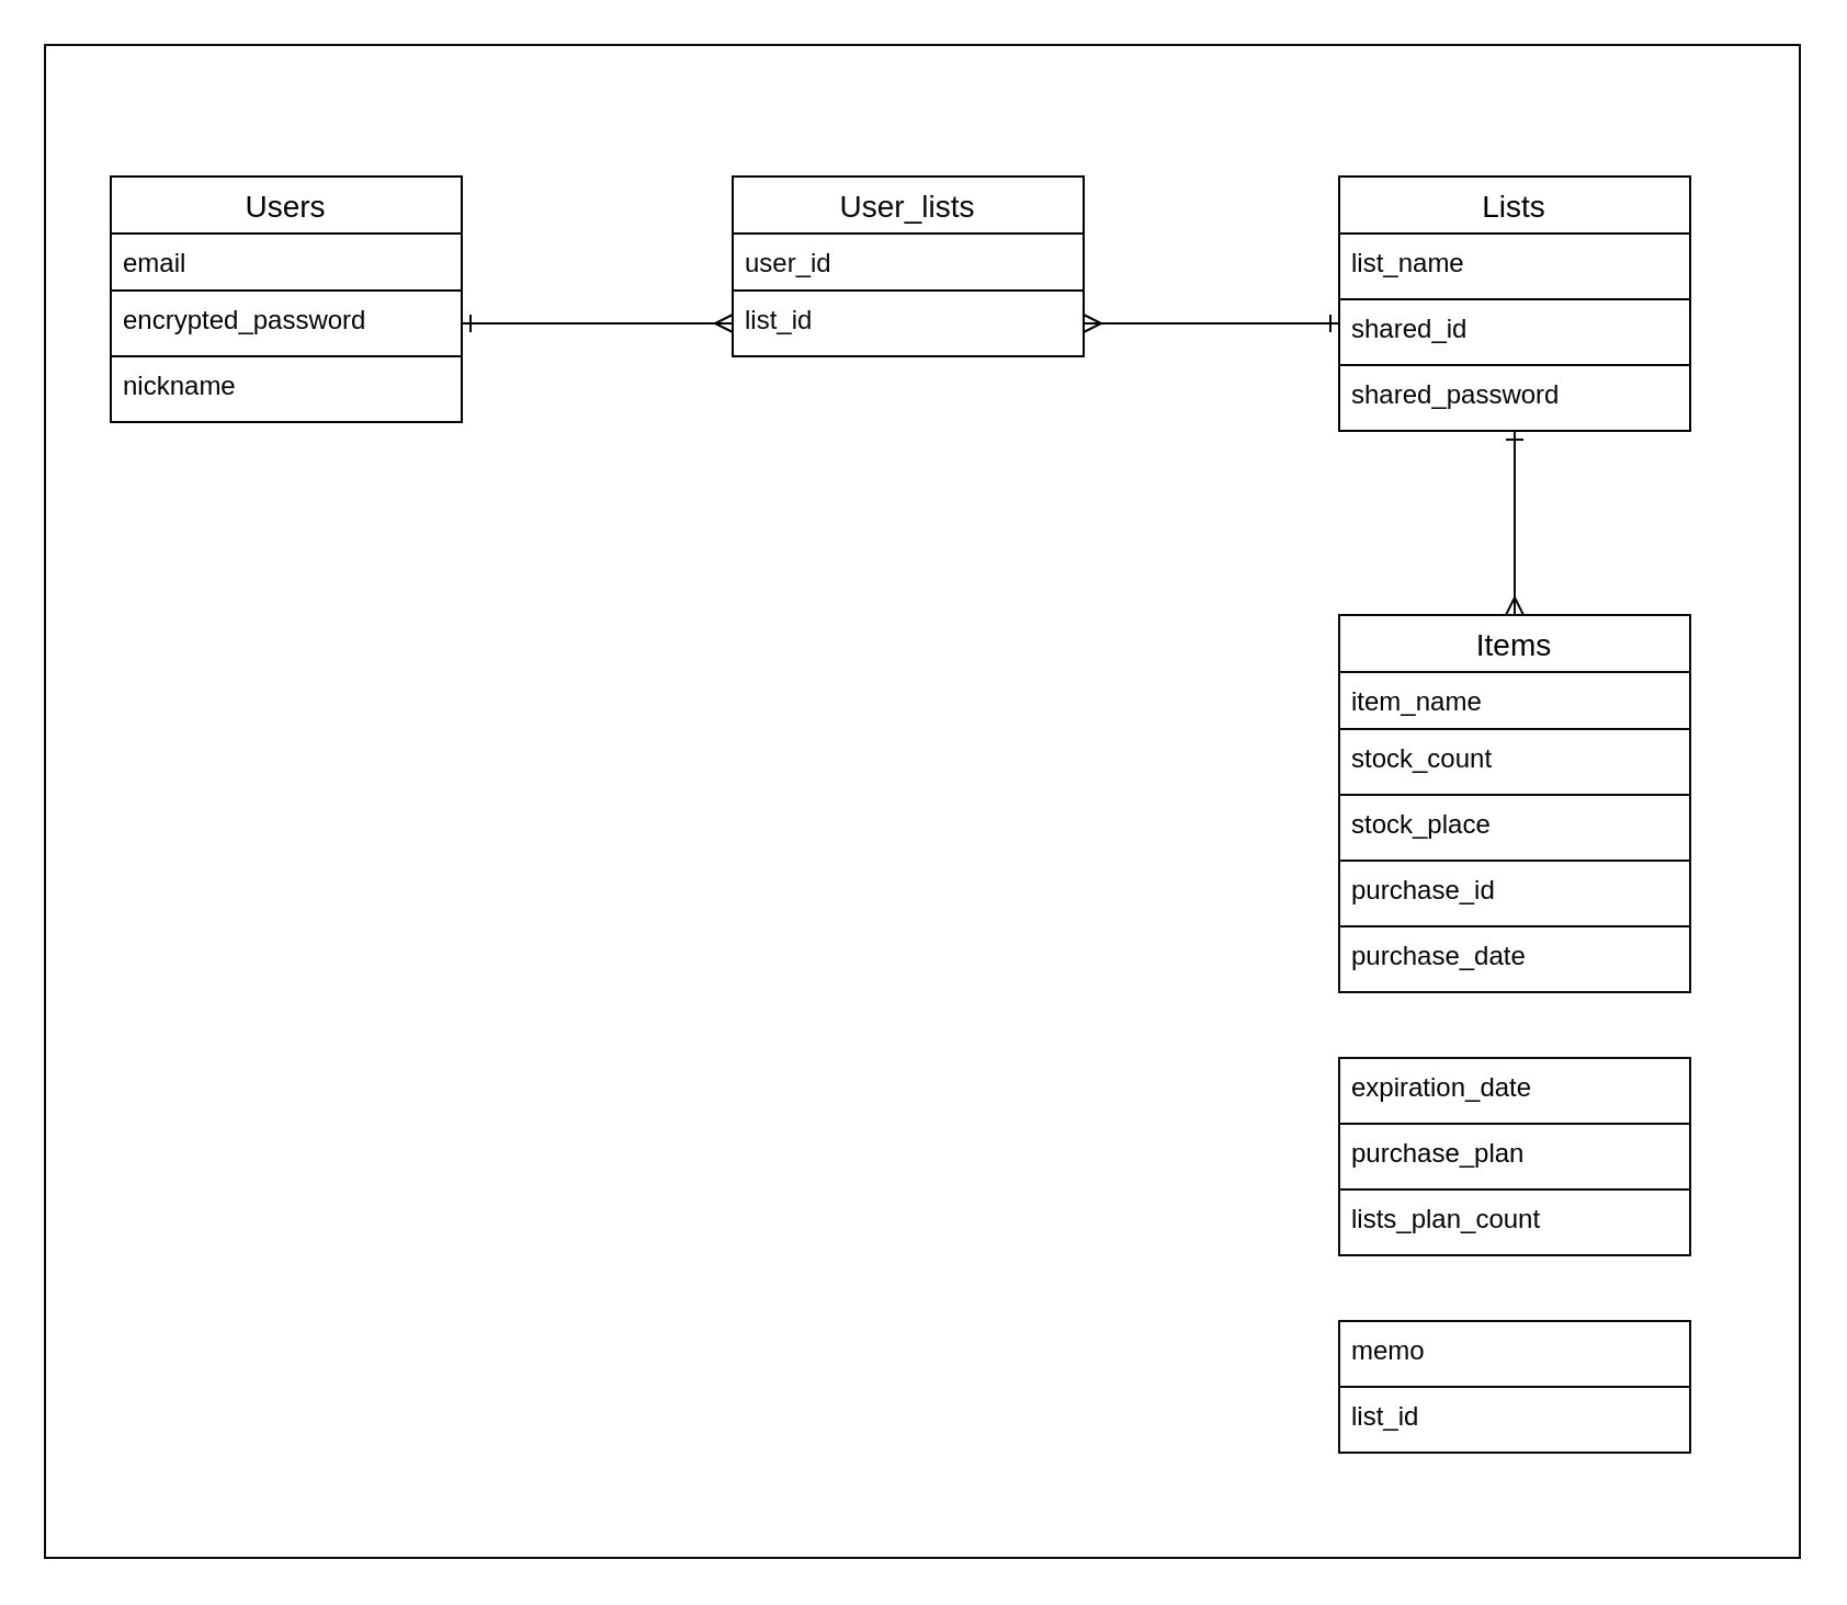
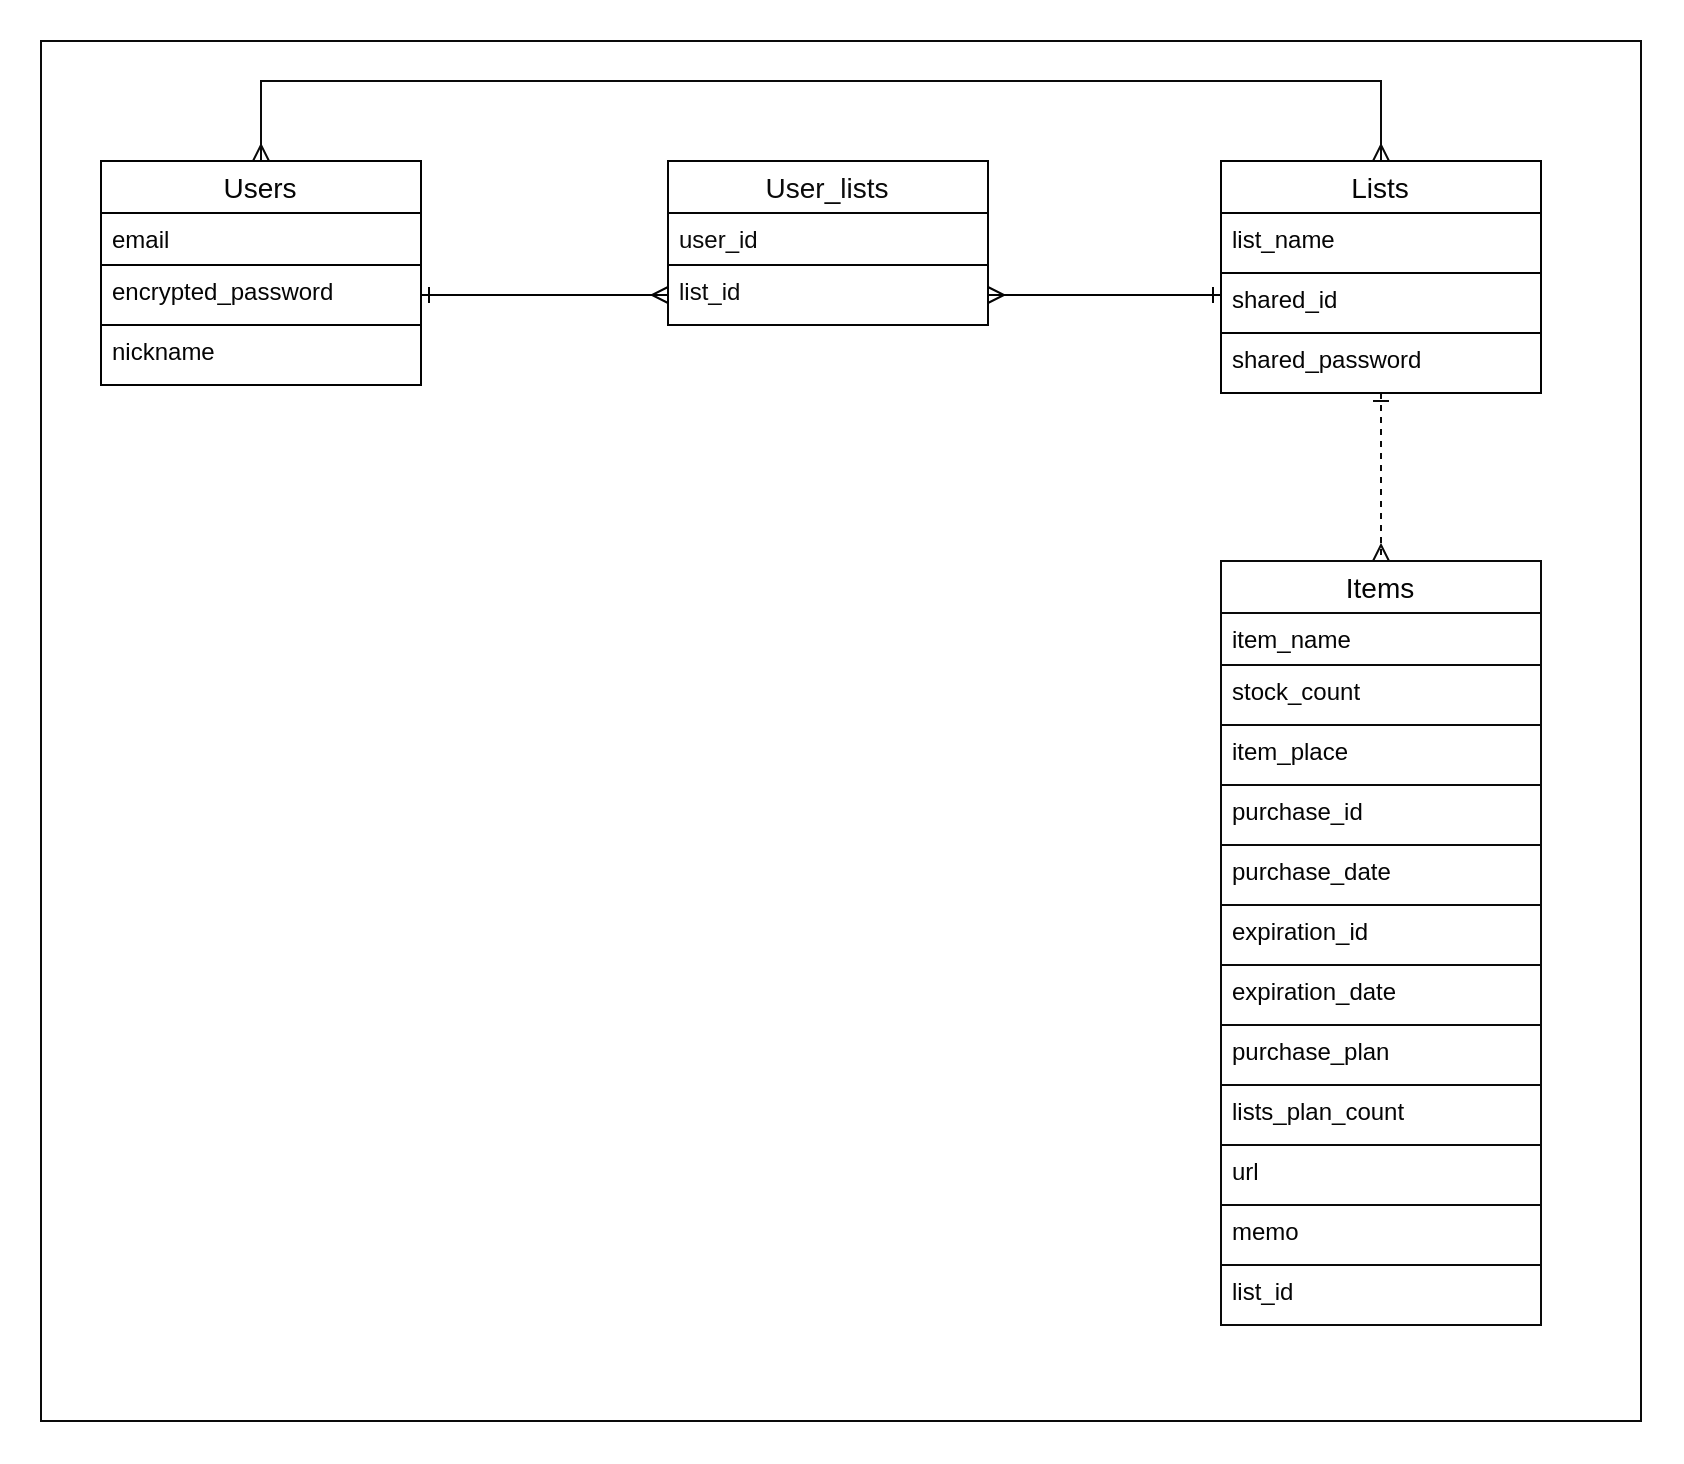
  <mxCell id="0" />
  <mxCell id="1" parent="0" />
  <mxCell id="2" value="" style="rounded=0;whiteSpace=wrap;html=1;labelBackgroundColor=none;strokeColor=#0A0A0A;fontColor=#050505;fillColor=#FFFFFF;" vertex="1" parent="1"><mxGeometry x="20" y="20" width="800" height="690" as="geometry" /></mxCell>
+ <mxCell id="3" style="edgeStyle=orthogonalEdgeStyle;html=1;exitX=0.5;exitY=0;exitDx=0;exitDy=0;entryX=0.5;entryY=0;entryDx=0;entryDy=0;startArrow=ERmany;startFill=0;endArrow=ERmany;endFill=0;rounded=0;strokeColor=#0A0A0A;" parent="1" source="4" target="9" edge="1"><mxGeometry relative="1" as="geometry"><Array as="points"><mxPoint x="180" y="40" /><mxPoint x="530" y="40" /></Array></mxGeometry></mxCell>
  <mxCell id="4" value="Users" style="swimlane;fontStyle=0;childLayout=stackLayout;horizontal=1;startSize=26;horizontalStack=0;resizeParent=1;resizeParentMax=0;resizeLast=0;collapsible=1;marginBottom=0;align=center;fontSize=14;fillColor=#FFFFFF;strokeColor=#030303;fontColor=#050505;" parent="1" vertex="1"><mxGeometry x="50" y="80" width="160" height="112" as="geometry" /></mxCell>
  <mxCell id="5" value="email" style="text;strokeColor=#030303;fillColor=#FFFFFF;spacingLeft=4;spacingRight=4;overflow=hidden;rotatable=0;points=[[0,0.5],[1,0.5]];portConstraint=eastwest;fontSize=12;fontColor=#050505;" parent="4" vertex="1"><mxGeometry y="26" width="160" height="26" as="geometry" /></mxCell>
  <mxCell id="6" value="encrypted_password" style="text;strokeColor=#030303;fillColor=#FFFFFF;spacingLeft=4;spacingRight=4;overflow=hidden;rotatable=0;points=[[0,0.5],[1,0.5]];portConstraint=eastwest;fontSize=12;fontColor=#050505;" parent="4" vertex="1"><mxGeometry y="52" width="160" height="30" as="geometry" /></mxCell>
  <mxCell id="7" value="nickname" style="text;strokeColor=#030303;fillColor=#FFFFFF;spacingLeft=4;spacingRight=4;overflow=hidden;rotatable=0;points=[[0,0.5],[1,0.5]];portConstraint=eastwest;fontSize=12;fontColor=#050505;" parent="4" vertex="1"><mxGeometry y="82" width="160" height="30" as="geometry" /></mxCell>
- <mxCell id="8" style="rounded=0;html=1;entryX=0.5;entryY=0;entryDx=0;entryDy=0;startArrow=ERone;startFill=0;endArrow=ERmany;endFill=0;strokeColor=#0A0A0A;fontColor=#050505;labelBackgroundColor=none;" parent="1" source="30" target="12" edge="1"><mxGeometry relative="1" as="geometry"><mxPoint x="690" y="200" as="sourcePoint" /></mxGeometry></mxCell>
+ <mxCell id="8" style="rounded=0;html=1;entryX=0.5;entryY=0;entryDx=0;entryDy=0;startArrow=ERone;startFill=0;endArrow=ERmany;endFill=0;strokeColor=#0A0A0A;fontColor=#050505;labelBackgroundColor=none;dashed=1;" parent="1" source="30" target="12" edge="1"><mxGeometry relative="1" as="geometry"><mxPoint x="690" y="200" as="sourcePoint" /></mxGeometry></mxCell>
  <mxCell id="9" value="Lists" style="swimlane;fontStyle=0;childLayout=stackLayout;horizontal=1;startSize=26;horizontalStack=0;resizeParent=1;resizeParentMax=0;resizeLast=0;collapsible=1;marginBottom=0;align=center;fontSize=14;strokeColor=#030303;fontColor=#050505;labelBackgroundColor=none;fillColor=#FFFFFF;" parent="1" vertex="1"><mxGeometry x="610" y="80" width="160" height="86" as="geometry" /></mxCell>
  <mxCell id="10" value="list_name" style="text;strokeColor=#030303;fillColor=#FFFFFF;spacingLeft=4;spacingRight=4;overflow=hidden;rotatable=0;points=[[0,0.5],[1,0.5]];portConstraint=eastwest;fontSize=12;fontColor=#050505;labelBackgroundColor=none;" parent="9" vertex="1"><mxGeometry y="26" width="160" height="30" as="geometry" /></mxCell>
  <mxCell id="11" value="shared_id" style="text;strokeColor=#030303;fillColor=#FFFFFF;spacingLeft=4;spacingRight=4;overflow=hidden;rotatable=0;points=[[0,0.5],[1,0.5]];portConstraint=eastwest;fontSize=12;fontColor=#050505;labelBackgroundColor=none;" parent="9" vertex="1"><mxGeometry y="56" width="160" height="30" as="geometry" /></mxCell>
  <mxCell id="12" value="Items" style="swimlane;fontStyle=0;childLayout=stackLayout;horizontal=1;startSize=26;horizontalStack=0;resizeParent=1;resizeParentMax=0;resizeLast=0;collapsible=1;marginBottom=0;align=center;fontSize=14;strokeColor=#0A0A0A;fontColor=#050505;labelBackgroundColor=none;fillColor=#FFFFFF;" parent="1" vertex="1"><mxGeometry x="610" y="280" width="160" height="112" as="geometry" /></mxCell>
  <mxCell id="13" value="item_name" style="text;strokeColor=#0A0A0A;fillColor=#FFFFFF;spacingLeft=4;spacingRight=4;overflow=hidden;rotatable=0;points=[[0,0.5],[1,0.5]];portConstraint=eastwest;fontSize=12;fontColor=#050505;labelBackgroundColor=none;" parent="12" vertex="1"><mxGeometry y="26" width="160" height="26" as="geometry" /></mxCell>
  <mxCell id="14" value="stock_count" style="text;strokeColor=#0A0A0A;fillColor=#FFFFFF;spacingLeft=4;spacingRight=4;overflow=hidden;rotatable=0;points=[[0,0.5],[1,0.5]];portConstraint=eastwest;fontSize=12;fontColor=#050505;labelBackgroundColor=none;" parent="12" vertex="1"><mxGeometry y="52" width="160" height="30" as="geometry" /></mxCell>
- <mxCell id="15" value="stock_place" style="text;strokeColor=#0A0A0A;fillColor=#FFFFFF;spacingLeft=4;spacingRight=4;overflow=hidden;rotatable=0;points=[[0,0.5],[1,0.5]];portConstraint=eastwest;fontSize=12;fontColor=#050505;labelBackgroundColor=none;" parent="12" vertex="1"><mxGeometry y="82" width="160" height="30" as="geometry" /></mxCell>
+ <mxCell id="15" value="item_place" style="text;strokeColor=#0A0A0A;fillColor=#FFFFFF;spacingLeft=4;spacingRight=4;overflow=hidden;rotatable=0;points=[[0,0.5],[1,0.5]];portConstraint=eastwest;fontSize=12;fontColor=#050505;labelBackgroundColor=none;" parent="12" vertex="1"><mxGeometry y="82" width="160" height="30" as="geometry" /></mxCell>
  <mxCell id="16" value="User_lists" style="swimlane;fontStyle=0;childLayout=stackLayout;horizontal=1;startSize=26;horizontalStack=0;resizeParent=1;resizeParentMax=0;resizeLast=0;collapsible=1;marginBottom=0;align=center;fontSize=14;strokeColor=#050505;fillColor=#FFFFFF;fontColor=#0A0A0A;" parent="1" vertex="1"><mxGeometry x="333.5" y="80" width="160" height="82" as="geometry" /></mxCell>
  <mxCell id="17" value="user_id" style="text;strokeColor=#050505;fillColor=#FFFFFF;spacingLeft=4;spacingRight=4;overflow=hidden;rotatable=0;points=[[0,0.5],[1,0.5]];portConstraint=eastwest;fontSize=12;fontColor=#0A0A0A;" parent="16" vertex="1"><mxGeometry y="26" width="160" height="26" as="geometry" /></mxCell>
  <mxCell id="18" value="list_id" style="text;strokeColor=#050505;fillColor=#FFFFFF;spacingLeft=4;spacingRight=4;overflow=hidden;rotatable=0;points=[[0,0.5],[1,0.5]];portConstraint=eastwest;fontSize=12;fontColor=#0A0A0A;" parent="16" vertex="1"><mxGeometry y="52" width="160" height="30" as="geometry" /></mxCell>
  <mxCell id="19" style="edgeStyle=orthogonalEdgeStyle;rounded=0;html=1;exitX=1;exitY=0.5;exitDx=0;exitDy=0;entryX=0;entryY=0.5;entryDx=0;entryDy=0;startArrow=ERone;startFill=0;endArrow=ERmany;endFill=0;fontColor=#050505;strokeColor=#030303;" parent="1" source="6" target="18" edge="1"><mxGeometry relative="1" as="geometry" /></mxCell>
  <mxCell id="20" style="rounded=0;html=1;entryX=1;entryY=0.5;entryDx=0;entryDy=0;startArrow=ERone;startFill=0;endArrow=ERmany;endFill=0;strokeColor=#030303;fontColor=#050505;labelBackgroundColor=none;" parent="1" target="18" edge="1"><mxGeometry relative="1" as="geometry"><mxPoint x="610" y="147" as="sourcePoint" /><mxPoint x="343.5" y="157" as="targetPoint" /></mxGeometry></mxCell>
  <mxCell id="21" value="purchase_date" style="text;strokeColor=#0A0A0A;fillColor=#FFFFFF;spacingLeft=4;spacingRight=4;overflow=hidden;rotatable=0;points=[[0,0.5],[1,0.5]];portConstraint=eastwest;fontSize=12;fontColor=#050505;labelBackgroundColor=none;" parent="1" vertex="1"><mxGeometry x="610" y="422" width="160" height="30" as="geometry" /></mxCell>
+ <mxCell id="22" value="expiration_id" style="text;strokeColor=#0A0A0A;fillColor=#FFFFFF;spacingLeft=4;spacingRight=4;overflow=hidden;rotatable=0;points=[[0,0.5],[1,0.5]];portConstraint=eastwest;fontSize=12;fontColor=#050505;labelBackgroundColor=none;" parent="1" vertex="1"><mxGeometry x="610" y="452" width="160" height="30" as="geometry" /></mxCell>
  <mxCell id="23" value="purchase_plan" style="text;strokeColor=#0A0A0A;fillColor=#FFFFFF;spacingLeft=4;spacingRight=4;overflow=hidden;rotatable=0;points=[[0,0.5],[1,0.5]];portConstraint=eastwest;fontSize=12;fontColor=#050505;labelBackgroundColor=none;" parent="1" vertex="1"><mxGeometry x="610" y="512" width="160" height="30" as="geometry" /></mxCell>
  <mxCell id="24" value="lists_plan_count" style="text;strokeColor=#0A0A0A;fillColor=#FFFFFF;spacingLeft=4;spacingRight=4;overflow=hidden;rotatable=0;points=[[0,0.5],[1,0.5]];portConstraint=eastwest;fontSize=12;fontColor=#050505;labelBackgroundColor=none;" parent="1" vertex="1"><mxGeometry x="610" y="542" width="160" height="30" as="geometry" /></mxCell>
+ <mxCell id="25" value="url" style="text;strokeColor=#0A0A0A;fillColor=#FFFFFF;spacingLeft=4;spacingRight=4;overflow=hidden;rotatable=0;points=[[0,0.5],[1,0.5]];portConstraint=eastwest;fontSize=12;fontColor=#050505;labelBackgroundColor=none;" parent="1" vertex="1"><mxGeometry x="610" y="572" width="160" height="30" as="geometry" /></mxCell>
  <mxCell id="26" value="memo" style="text;strokeColor=#0A0A0A;fillColor=#FFFFFF;spacingLeft=4;spacingRight=4;overflow=hidden;rotatable=0;points=[[0,0.5],[1,0.5]];portConstraint=eastwest;fontSize=12;fontColor=#050505;labelBackgroundColor=none;" parent="1" vertex="1"><mxGeometry x="610" y="602" width="160" height="30" as="geometry" /></mxCell>
  <mxCell id="27" value="expiration_date" style="text;strokeColor=#0A0A0A;fillColor=#FFFFFF;spacingLeft=4;spacingRight=4;overflow=hidden;rotatable=0;points=[[0,0.5],[1,0.5]];portConstraint=eastwest;fontSize=12;fontColor=#050505;labelBackgroundColor=none;" parent="1" vertex="1"><mxGeometry x="610" y="482" width="160" height="30" as="geometry" /></mxCell>
  <mxCell id="28" value="list_id" style="text;strokeColor=#0A0A0A;fillColor=#FFFFFF;spacingLeft=4;spacingRight=4;overflow=hidden;rotatable=0;points=[[0,0.5],[1,0.5]];portConstraint=eastwest;fontSize=12;fontColor=#050505;labelBackgroundColor=none;" parent="1" vertex="1"><mxGeometry x="610" y="632" width="160" height="30" as="geometry" /></mxCell>
  <mxCell id="29" value="purchase_id" style="text;strokeColor=#0A0A0A;fillColor=#FFFFFF;spacingLeft=4;spacingRight=4;overflow=hidden;rotatable=0;points=[[0,0.5],[1,0.5]];portConstraint=eastwest;fontSize=12;fontColor=#050505;labelBackgroundColor=none;" parent="1" vertex="1"><mxGeometry x="610" y="392" width="160" height="30" as="geometry" /></mxCell>
  <mxCell id="30" value="shared_password" style="text;strokeColor=#030303;fillColor=#FFFFFF;spacingLeft=4;spacingRight=4;overflow=hidden;rotatable=0;points=[[0,0.5],[1,0.5]];portConstraint=eastwest;fontSize=12;fontColor=#050505;labelBackgroundColor=none;" parent="1" vertex="1"><mxGeometry x="610" y="166" width="160" height="30" as="geometry" /></mxCell>
